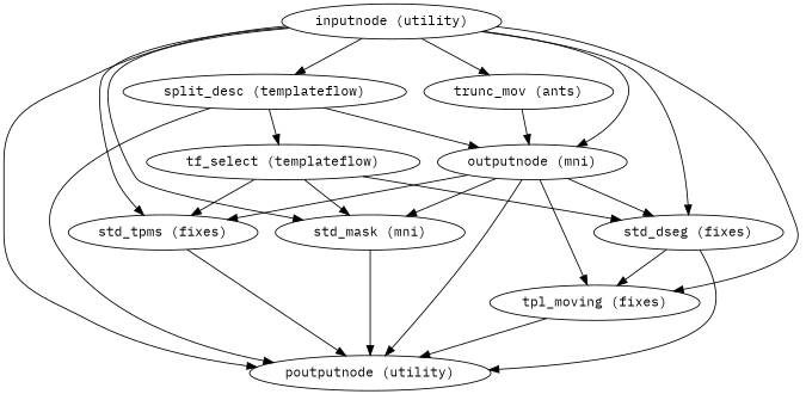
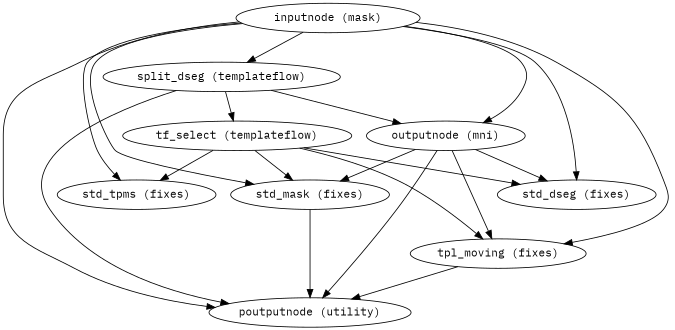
  strict digraph {
    fontname="IBM Plex Mono"
    node [fontname="IBM Plex Mono"]
    edge [fontname="IBM Plex Mono"]
-   "inputnode (utility)"
-   "split_desc (templateflow)"
+   "inputnode (utility)" [label="inputnode (mask)"]
+   "split_desc (templateflow)" [label="split_dseg (templateflow)"]
    "poutputnode (utility)"
-   "trunc_mov (ants)"
    n5 [label="outputnode (mni)"]
    "tpl_moving (fixes)"
-   "std_mask (fixes)" [label="std_mask (mni)"]
+   "std_mask (fixes)"
    "std_dseg (fixes)"
    "std_tpms (fixes)"
    "tf_select (templateflow)"
    "inputnode (utility)" -> "split_desc (templateflow)"
    "inputnode (utility)" -> "poutputnode (utility)"
-   "inputnode (utility)" -> "trunc_mov (ants)"
    "inputnode (utility)" -> n5
    "inputnode (utility)" -> "tpl_moving (fixes)"
    "inputnode (utility)" -> "std_mask (fixes)"
    "inputnode (utility)" -> "std_dseg (fixes)"
    "inputnode (utility)" -> "std_tpms (fixes)"
    "split_desc (templateflow)" -> "poutputnode (utility)"
    "split_desc (templateflow)" -> n5
    "split_desc (templateflow)" -> "tf_select (templateflow)"
-   "trunc_mov (ants)" -> n5
    n5 -> "poutputnode (utility)"
    n5 -> "tpl_moving (fixes)"
    n5 -> "std_mask (fixes)"
    n5 -> "std_dseg (fixes)"
-   n5 -> "std_tpms (fixes)"
    "tpl_moving (fixes)" -> "poutputnode (utility)"
    "std_mask (fixes)" -> "poutputnode (utility)"
-   "std_dseg (fixes)" -> "poutputnode (utility)"
-   "std_tpms (fixes)" -> "poutputnode (utility)"
-   "std_dseg (fixes)" -> "tpl_moving (fixes)"
+   "tf_select (templateflow)" -> "tpl_moving (fixes)"
    "tf_select (templateflow)" -> "std_mask (fixes)"
    "tf_select (templateflow)" -> "std_dseg (fixes)"
    "tf_select (templateflow)" -> "std_tpms (fixes)"
  }
